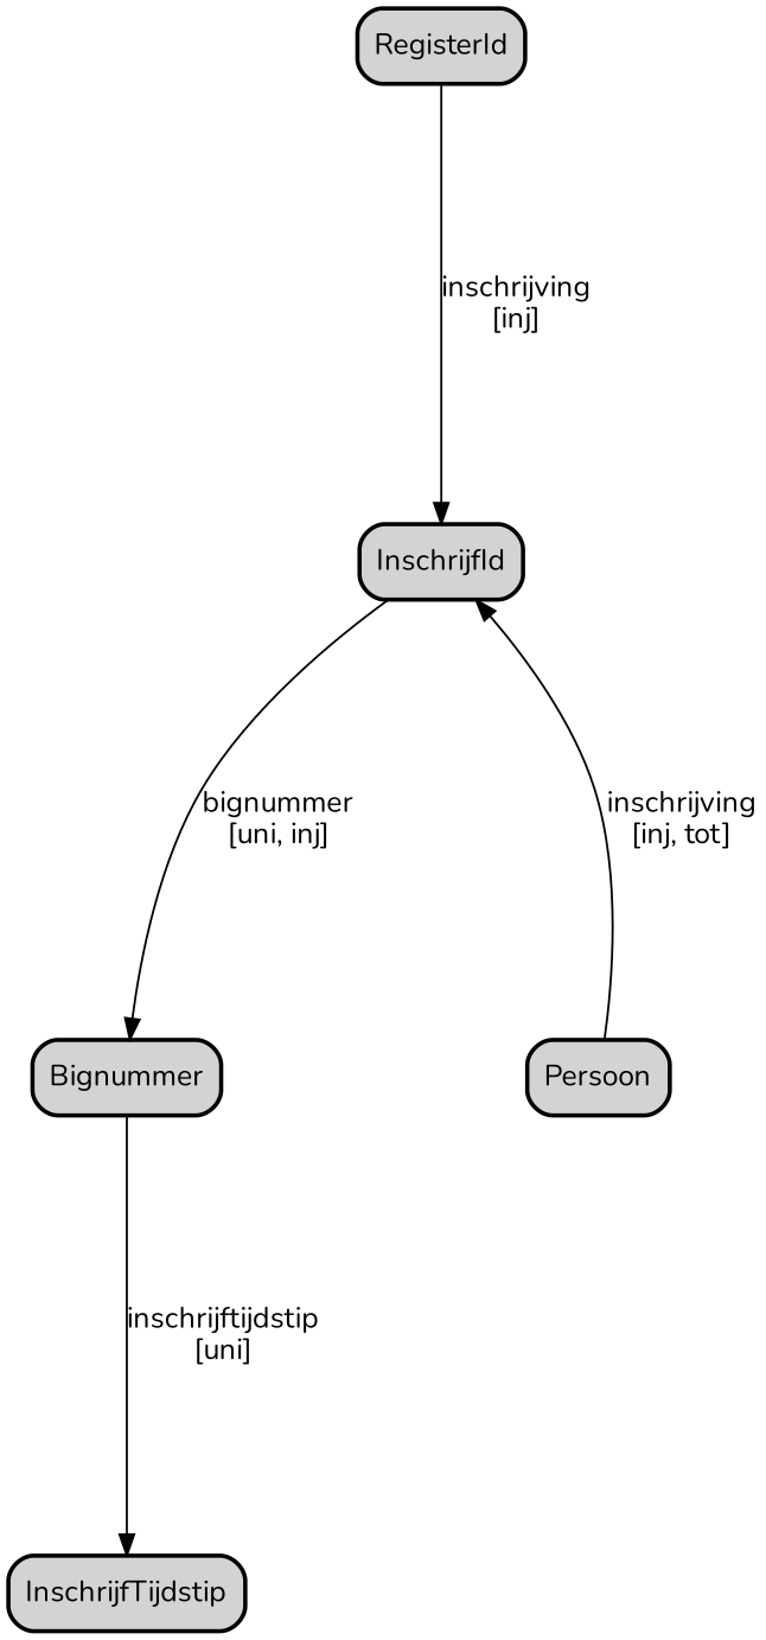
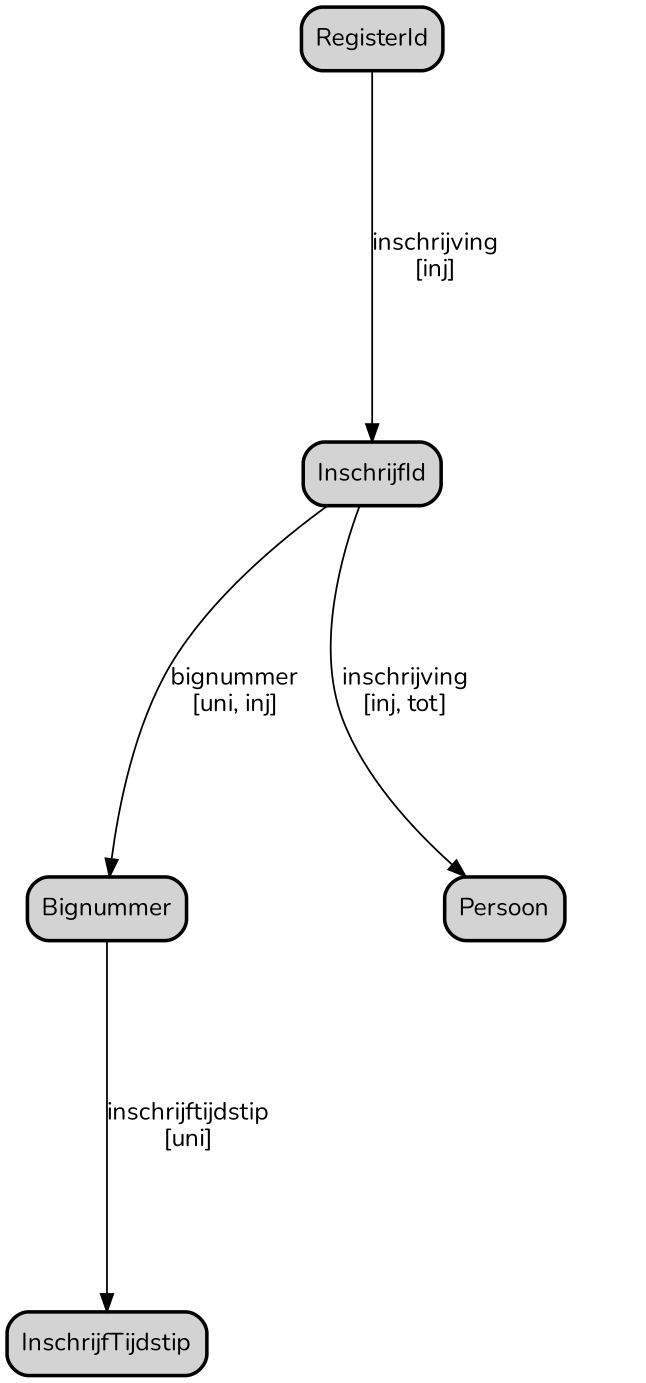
  digraph {
    bgcolor=white
    fontname=Nunito
    nodesep=1
    rank=same
    rankdir=TB
    ranksep=2.5
    remincross=true
    node [bgcolor=lightgray fontname=Nunito shape=box style="rounded,filled,bold"]
    edge [color=black fontname=Nunito]
    n1 [label=Bignummer]
    n2 [label=InschrijfTijdstip]
    n3 [label=InschrijfId]
    n4 [label=Persoon]
    n5 [label=RegisterId]
    n1 -> n2 [label="inschrijftijdstip\n[uni]"]
    n3 -> n1 [label="bignummer\n[uni, inj]"]
-   n4 -> n3 [label="inschrijving\n[inj, tot]"]
+   n3 -> n4 [label="inschrijving\n[inj, tot]"]
    n5 -> n3 [label="inschrijving\n[inj]"]
  }
